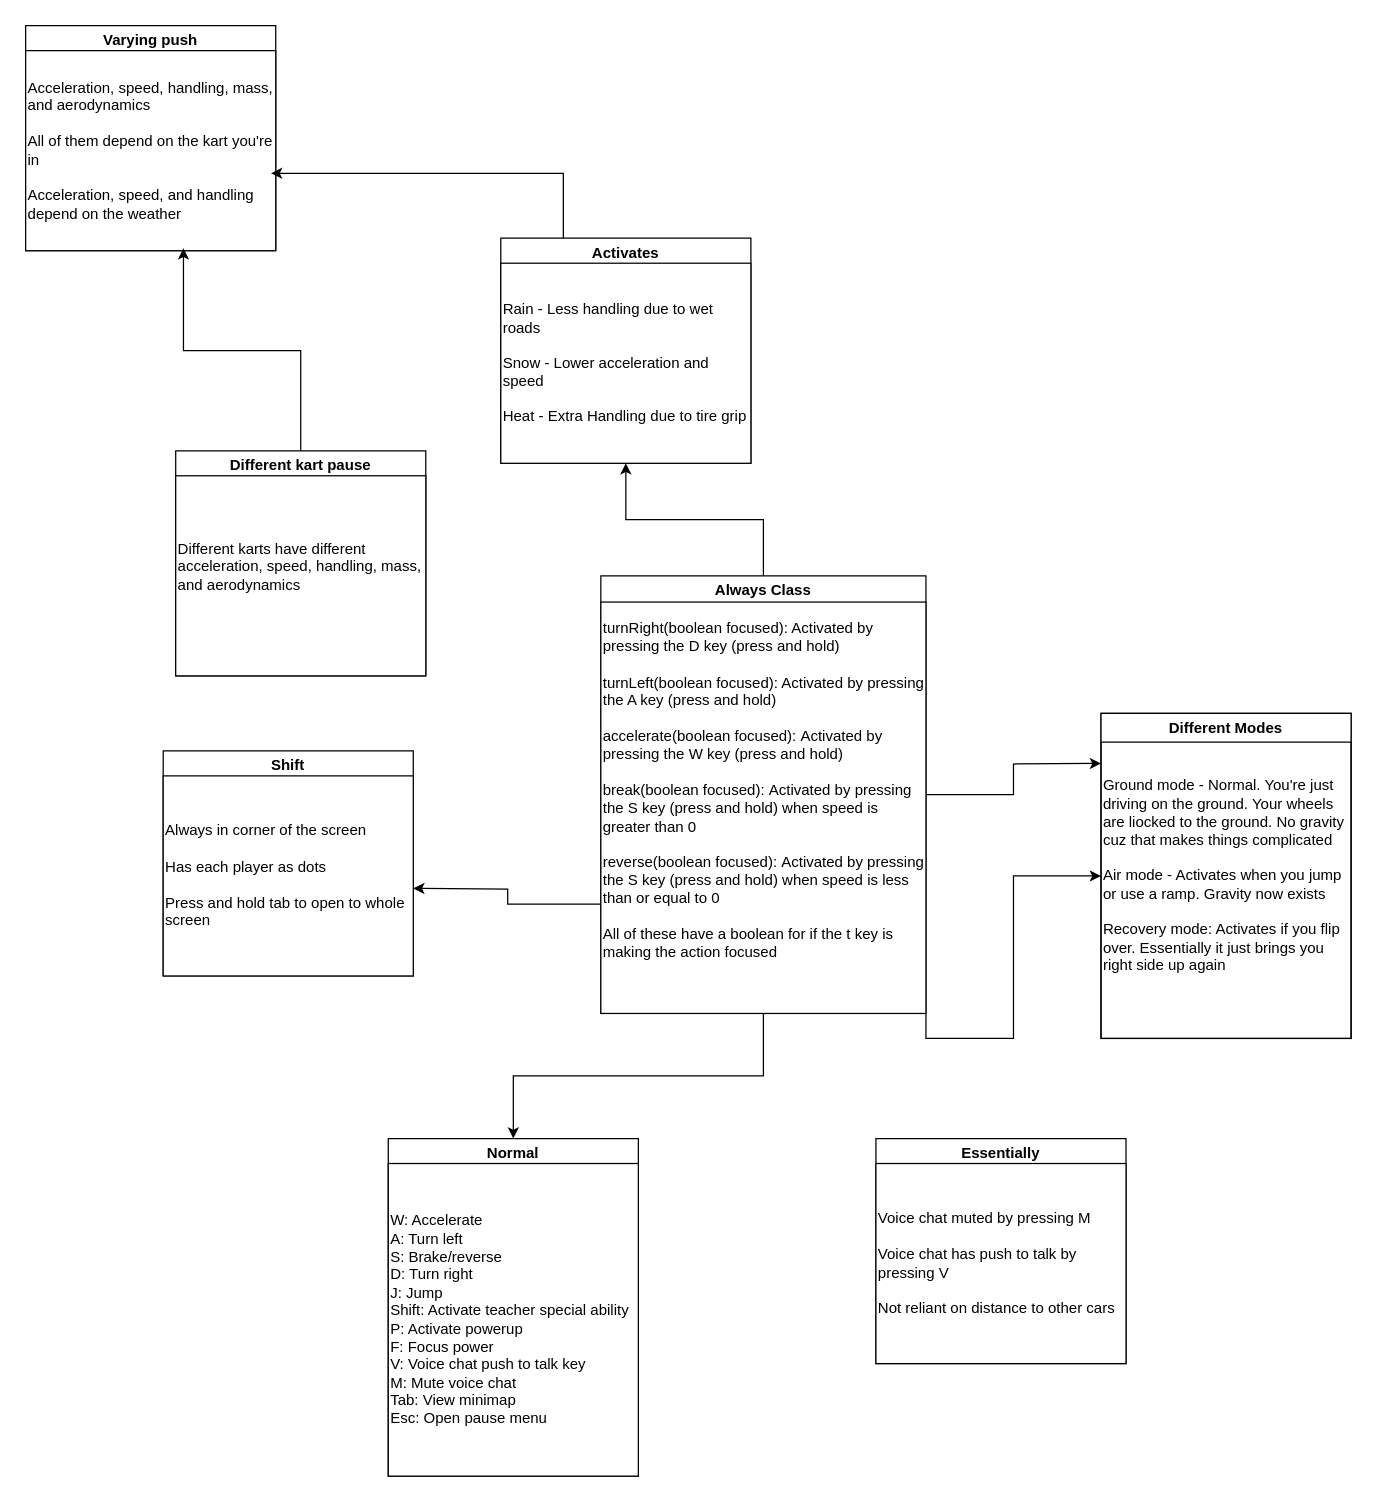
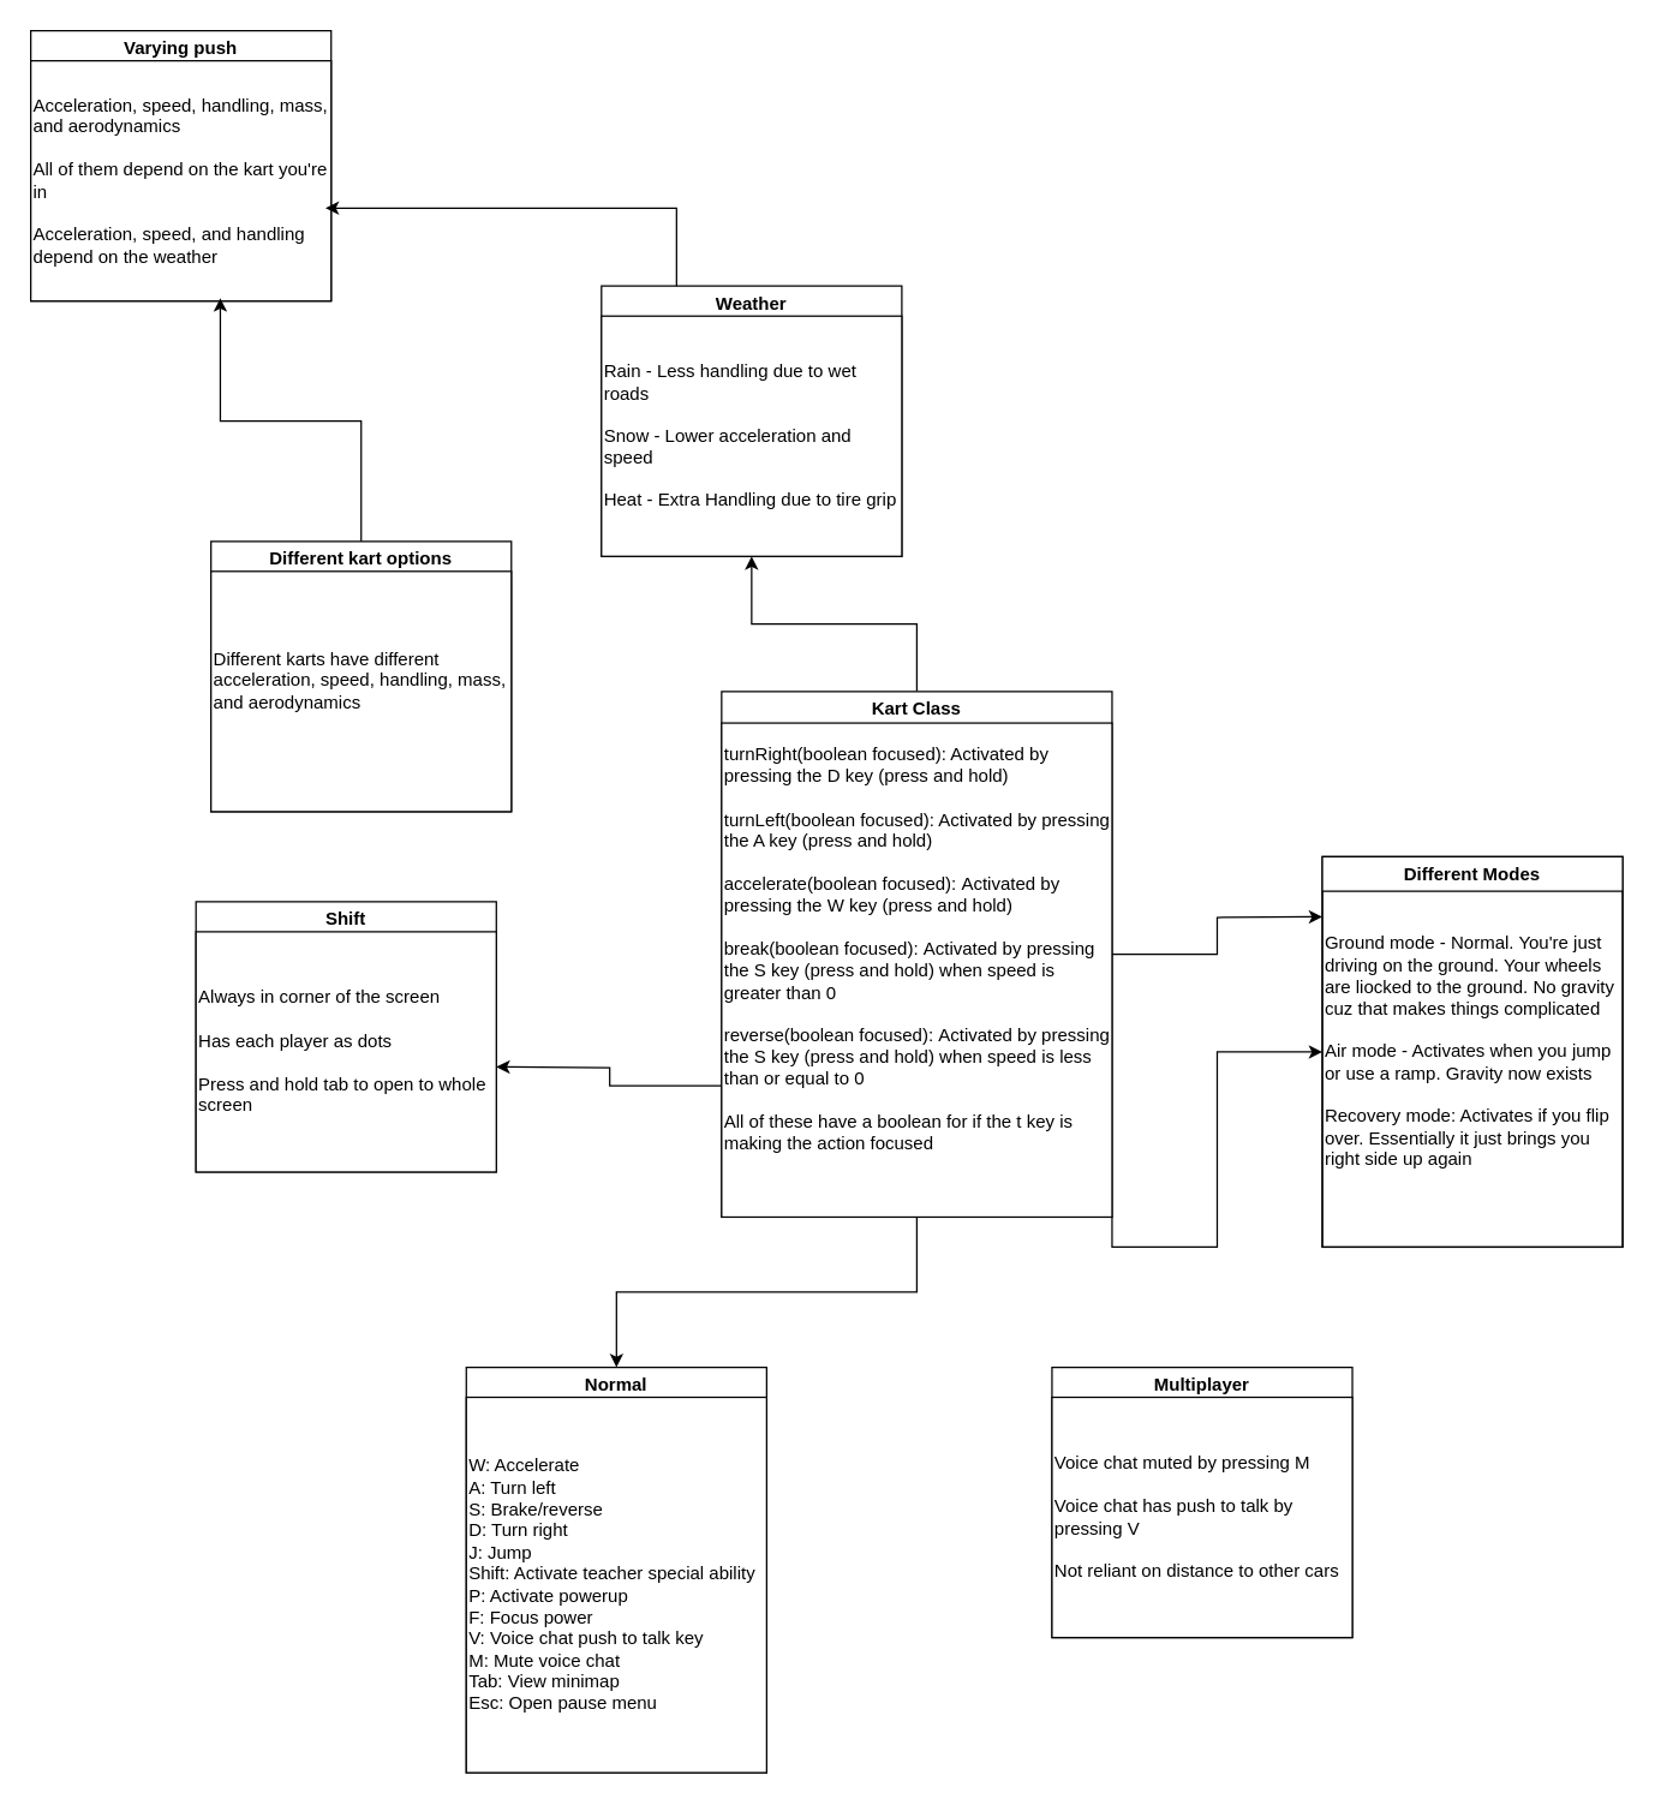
  <mxCell id="0" />
  <mxCell id="1" parent="0" />
  <mxCell id="2" style="edgeStyle=orthogonalEdgeStyle;rounded=0;orthogonalLoop=1;jettySize=auto;html=1;exitX=0.5;exitY=1;exitDx=0;exitDy=0;" edge="1" parent="1" source="6" target="14"><mxGeometry relative="1" as="geometry" /></mxCell>
  <mxCell id="3" style="edgeStyle=orthogonalEdgeStyle;rounded=0;orthogonalLoop=1;jettySize=auto;html=1;exitX=0.5;exitY=0;exitDx=0;exitDy=0;" edge="1" parent="1" source="6" target="19"><mxGeometry relative="1" as="geometry"><mxPoint x="560" y="380" as="targetPoint" /></mxGeometry></mxCell>
  <mxCell id="4" style="edgeStyle=orthogonalEdgeStyle;rounded=0;orthogonalLoop=1;jettySize=auto;html=1;exitX=0;exitY=0.75;exitDx=0;exitDy=0;" edge="1" parent="1" source="6"><mxGeometry relative="1" as="geometry"><mxPoint x="330" y="710" as="targetPoint" /></mxGeometry></mxCell>
  <mxCell id="5" style="edgeStyle=orthogonalEdgeStyle;rounded=0;orthogonalLoop=1;jettySize=auto;html=1;exitX=1;exitY=0.5;exitDx=0;exitDy=0;" edge="1" parent="1" source="6"><mxGeometry relative="1" as="geometry"><mxPoint x="880" y="610" as="targetPoint" /></mxGeometry></mxCell>
- <mxCell id="6" value="Always Class" style="swimlane;whiteSpace=wrap;html=1;" vertex="1" parent="1"><mxGeometry x="480" y="460" width="260" height="350" as="geometry" /></mxCell>
+ <mxCell id="6" value="Kart Class" style="swimlane;whiteSpace=wrap;html=1;" vertex="1" parent="1"><mxGeometry x="480" y="460" width="260" height="350" as="geometry" /></mxCell>
  <mxCell id="7" value="turnRight(boolean focused): Activated by pressing the D&lt;span style=&quot;background-color: transparent; color: light-dark(rgb(0, 0, 0), rgb(255, 255, 255));&quot;&gt;&amp;nbsp;key (press and hold)&lt;/span&gt;&lt;div&gt;&lt;br&gt;&lt;div&gt;&lt;div&gt;turnLeft(&lt;span style=&quot;background-color: transparent; color: light-dark(rgb(0, 0, 0), rgb(255, 255, 255));&quot;&gt;boolean focused&lt;/span&gt;&lt;span style=&quot;background-color: transparent; color: light-dark(rgb(0, 0, 0), rgb(255, 255, 255));&quot;&gt;): Activated by pressing the A key (press and hold)&lt;/span&gt;&lt;/div&gt;&lt;div&gt;&lt;br&gt;&lt;div&gt;accelerate(&lt;span style=&quot;background-color: transparent; color: light-dark(rgb(0, 0, 0), rgb(255, 255, 255));&quot;&gt;boolean focused&lt;/span&gt;&lt;span style=&quot;background-color: transparent; color: light-dark(rgb(0, 0, 0), rgb(255, 255, 255));&quot;&gt;):&amp;nbsp;&lt;/span&gt;&lt;span style=&quot;background-color: transparent; color: light-dark(rgb(0, 0, 0), rgb(255, 255, 255));&quot;&gt;Activated by pressing the W key (press and hold)&lt;/span&gt;&lt;/div&gt;&lt;div&gt;&lt;span style=&quot;background-color: transparent; color: light-dark(rgb(0, 0, 0), rgb(255, 255, 255));&quot;&gt;&lt;br&gt;&lt;/span&gt;&lt;/div&gt;&lt;div&gt;break(&lt;span style=&quot;background-color: transparent; color: light-dark(rgb(0, 0, 0), rgb(255, 255, 255));&quot;&gt;boolean focused&lt;/span&gt;&lt;span style=&quot;background-color: transparent; color: light-dark(rgb(0, 0, 0), rgb(255, 255, 255));&quot;&gt;):&amp;nbsp;&lt;/span&gt;&lt;span style=&quot;background-color: transparent; color: light-dark(rgb(0, 0, 0), rgb(255, 255, 255));&quot;&gt;Activated by pressing the S key (press and hold) when speed is greater than 0&lt;/span&gt;&lt;/div&gt;&lt;div&gt;&lt;span style=&quot;background-color: transparent; color: light-dark(rgb(0, 0, 0), rgb(255, 255, 255));&quot;&gt;&lt;br&gt;&lt;/span&gt;&lt;/div&gt;&lt;div&gt;reverse(boolean focused):&amp;nbsp;&lt;span style=&quot;background-color: transparent; color: light-dark(rgb(0, 0, 0), rgb(255, 255, 255));&quot;&gt;Activated by pressing the S key (press and hold) when speed is less than or equal to 0&lt;/span&gt;&lt;/div&gt;&lt;div&gt;&lt;span style=&quot;background-color: transparent; color: light-dark(rgb(0, 0, 0), rgb(255, 255, 255));&quot;&gt;&lt;br&gt;&lt;/span&gt;&lt;/div&gt;&lt;div&gt;&lt;span style=&quot;background-color: transparent; color: light-dark(rgb(0, 0, 0), rgb(255, 255, 255));&quot;&gt;All of these have a boolean for if the t key is making the action focused&lt;/span&gt;&lt;/div&gt;&lt;div&gt;&lt;span style=&quot;background-color: transparent; color: light-dark(rgb(0, 0, 0), rgb(255, 255, 255));&quot;&gt;&lt;span style=&quot;white-space: pre;&quot;&gt;&#09;&lt;/span&gt;&lt;br&gt;&lt;/span&gt;&lt;/div&gt;&lt;div&gt;&lt;br&gt;&lt;/div&gt;&lt;/div&gt;&lt;/div&gt;&lt;/div&gt;" style="rounded=0;whiteSpace=wrap;html=1;align=left;" vertex="1" parent="6"><mxGeometry y="21" width="260" height="329" as="geometry" /></mxCell>
  <mxCell id="8" value="Ground mode - Normal. You're just driving on the ground. Your wheels are liocked to the ground. No gravity cuz that makes things complicated&lt;div&gt;&lt;br&gt;&lt;/div&gt;&lt;div&gt;Air mode - Activates when you jump or use a ramp. Gravity now exists&lt;/div&gt;&lt;div&gt;&lt;br&gt;&lt;/div&gt;&lt;div&gt;Recovery mode: Activates if you flip over. Essentially it just brings you right side up again&lt;/div&gt;" style="rounded=0;whiteSpace=wrap;html=1;align=left;" vertex="1" parent="1"><mxGeometry x="880" y="570" width="200" height="260" as="geometry" /></mxCell>
  <mxCell id="9" value="Different Modes" style="swimlane;whiteSpace=wrap;html=1;" vertex="1" parent="1"><mxGeometry x="880" y="570" width="200" height="260" as="geometry" /></mxCell>
- <mxCell id="10" value="Essentially" style="swimlane;whiteSpace=wrap;html=1;" vertex="1" parent="1"><mxGeometry x="700" y="910" width="200" height="180" as="geometry" /></mxCell>
+ <mxCell id="10" value="Multiplayer" style="swimlane;whiteSpace=wrap;html=1;" vertex="1" parent="1"><mxGeometry x="700" y="910" width="200" height="180" as="geometry" /></mxCell>
  <mxCell id="11" value="Voice chat muted by pressing M&lt;div&gt;&lt;br&gt;&lt;/div&gt;&lt;div&gt;Voice chat has push to talk by pressing V&lt;/div&gt;&lt;div&gt;&lt;br&gt;&lt;/div&gt;&lt;div&gt;Not reliant on distance to other cars&lt;/div&gt;" style="rounded=0;whiteSpace=wrap;html=1;align=left;" vertex="1" parent="10"><mxGeometry y="20" width="200" height="160" as="geometry" /></mxCell>
  <mxCell id="12" value="Varying push" style="swimlane;whiteSpace=wrap;html=1;" vertex="1" parent="1"><mxGeometry x="20" y="20" width="200" height="180" as="geometry" /></mxCell>
  <mxCell id="13" value="Acceleration, speed, handling, mass, and aerodynamics&lt;div&gt;&lt;br&gt;&lt;/div&gt;&lt;div&gt;All of them depend on the kart you're in&lt;/div&gt;&lt;div&gt;&lt;br&gt;&lt;/div&gt;&lt;div&gt;Acceleration, speed, and handling depend on the weather&lt;/div&gt;" style="rounded=0;whiteSpace=wrap;html=1;align=left;" vertex="1" parent="12"><mxGeometry y="20" width="200" height="160" as="geometry" /></mxCell>
  <mxCell id="14" value="Normal" style="swimlane;whiteSpace=wrap;html=1;" vertex="1" parent="1"><mxGeometry x="310" y="910" width="200" height="270" as="geometry" /></mxCell>
  <mxCell id="15" value="W: Accelerate&lt;div&gt;A: Turn left&lt;/div&gt;&lt;div&gt;S: Brake/reverse&lt;/div&gt;&lt;div&gt;D: Turn right&lt;/div&gt;&lt;div&gt;J: Jump&lt;/div&gt;&lt;div&gt;Shift: Activate teacher special ability&lt;/div&gt;&lt;div&gt;P: Activate powerup&lt;/div&gt;&lt;div&gt;F: Focus power&lt;/div&gt;&lt;div&gt;V: Voice chat push to talk key&lt;/div&gt;&lt;div&gt;M: Mute voice chat&lt;/div&gt;&lt;div&gt;Tab: View minimap&lt;/div&gt;&lt;div&gt;Esc: Open pause menu&lt;/div&gt;" style="rounded=0;whiteSpace=wrap;html=1;align=left;" vertex="1" parent="14"><mxGeometry y="20" width="200" height="250" as="geometry" /></mxCell>
- <mxCell id="16" value="Different kart pause" style="swimlane;whiteSpace=wrap;html=1;" vertex="1" parent="1"><mxGeometry x="140" y="360" width="200" height="180" as="geometry" /></mxCell>
+ <mxCell id="16" value="Different kart options" style="swimlane;whiteSpace=wrap;html=1;" vertex="1" parent="1"><mxGeometry x="140" y="360" width="200" height="180" as="geometry" /></mxCell>
  <mxCell id="17" value="Different karts have different acceleration, speed, handling, mass, and aerodynamics&lt;div&gt;&lt;br&gt;&lt;/div&gt;" style="rounded=0;whiteSpace=wrap;html=1;align=left;" vertex="1" parent="16"><mxGeometry y="20" width="200" height="160" as="geometry" /></mxCell>
- <mxCell id="18" value="Activates" style="swimlane;whiteSpace=wrap;html=1;" vertex="1" parent="1"><mxGeometry x="400" y="190" width="200" height="180" as="geometry" /></mxCell>
+ <mxCell id="18" value="Weather" style="swimlane;whiteSpace=wrap;html=1;" vertex="1" parent="1"><mxGeometry x="400" y="190" width="200" height="180" as="geometry" /></mxCell>
  <mxCell id="19" value="Rai&lt;span style=&quot;background-color: transparent; color: light-dark(rgb(0, 0, 0), rgb(255, 255, 255));&quot;&gt;n - Less handling due to wet roads&lt;/span&gt;&lt;div&gt;&lt;br&gt;&lt;div&gt;&lt;div&gt;Snow - Lower acceleration and speed&lt;/div&gt;&lt;div&gt;&lt;br&gt;&lt;/div&gt;&lt;div&gt;Heat - Extra Handling due to tire grip&lt;/div&gt;&lt;/div&gt;&lt;/div&gt;" style="rounded=0;whiteSpace=wrap;html=1;align=left;" vertex="1" parent="18"><mxGeometry y="20" width="200" height="160" as="geometry" /></mxCell>
  <mxCell id="20" value="Shift" style="swimlane;whiteSpace=wrap;html=1;" vertex="1" parent="1"><mxGeometry x="130" y="600" width="200" height="180" as="geometry" /></mxCell>
  <mxCell id="21" value="Always in corner of the screen&lt;div&gt;&lt;br&gt;&lt;/div&gt;&lt;div&gt;Has each player as dots&lt;br&gt;&lt;div&gt;&lt;br&gt;&lt;/div&gt;&lt;div&gt;Press and hold tab to open to whole screen&lt;/div&gt;&lt;/div&gt;" style="rounded=0;whiteSpace=wrap;html=1;align=left;" vertex="1" parent="20"><mxGeometry y="20" width="200" height="160" as="geometry" /></mxCell>
  <mxCell id="22" style="edgeStyle=orthogonalEdgeStyle;rounded=0;orthogonalLoop=1;jettySize=auto;html=1;exitX=0.5;exitY=0;exitDx=0;exitDy=0;entryX=0.631;entryY=0.988;entryDx=0;entryDy=0;entryPerimeter=0;" edge="1" parent="1" source="16" target="13"><mxGeometry relative="1" as="geometry" /></mxCell>
  <mxCell id="23" style="edgeStyle=orthogonalEdgeStyle;rounded=0;orthogonalLoop=1;jettySize=auto;html=1;exitX=0.25;exitY=0;exitDx=0;exitDy=0;entryX=0.981;entryY=0.613;entryDx=0;entryDy=0;entryPerimeter=0;" edge="1" parent="1" source="18" target="13"><mxGeometry relative="1" as="geometry" /></mxCell>
  <mxCell id="24" style="edgeStyle=orthogonalEdgeStyle;rounded=0;orthogonalLoop=1;jettySize=auto;html=1;exitX=1;exitY=1;exitDx=0;exitDy=0;" edge="1" parent="1" source="6" target="9"><mxGeometry relative="1" as="geometry" /></mxCell>
